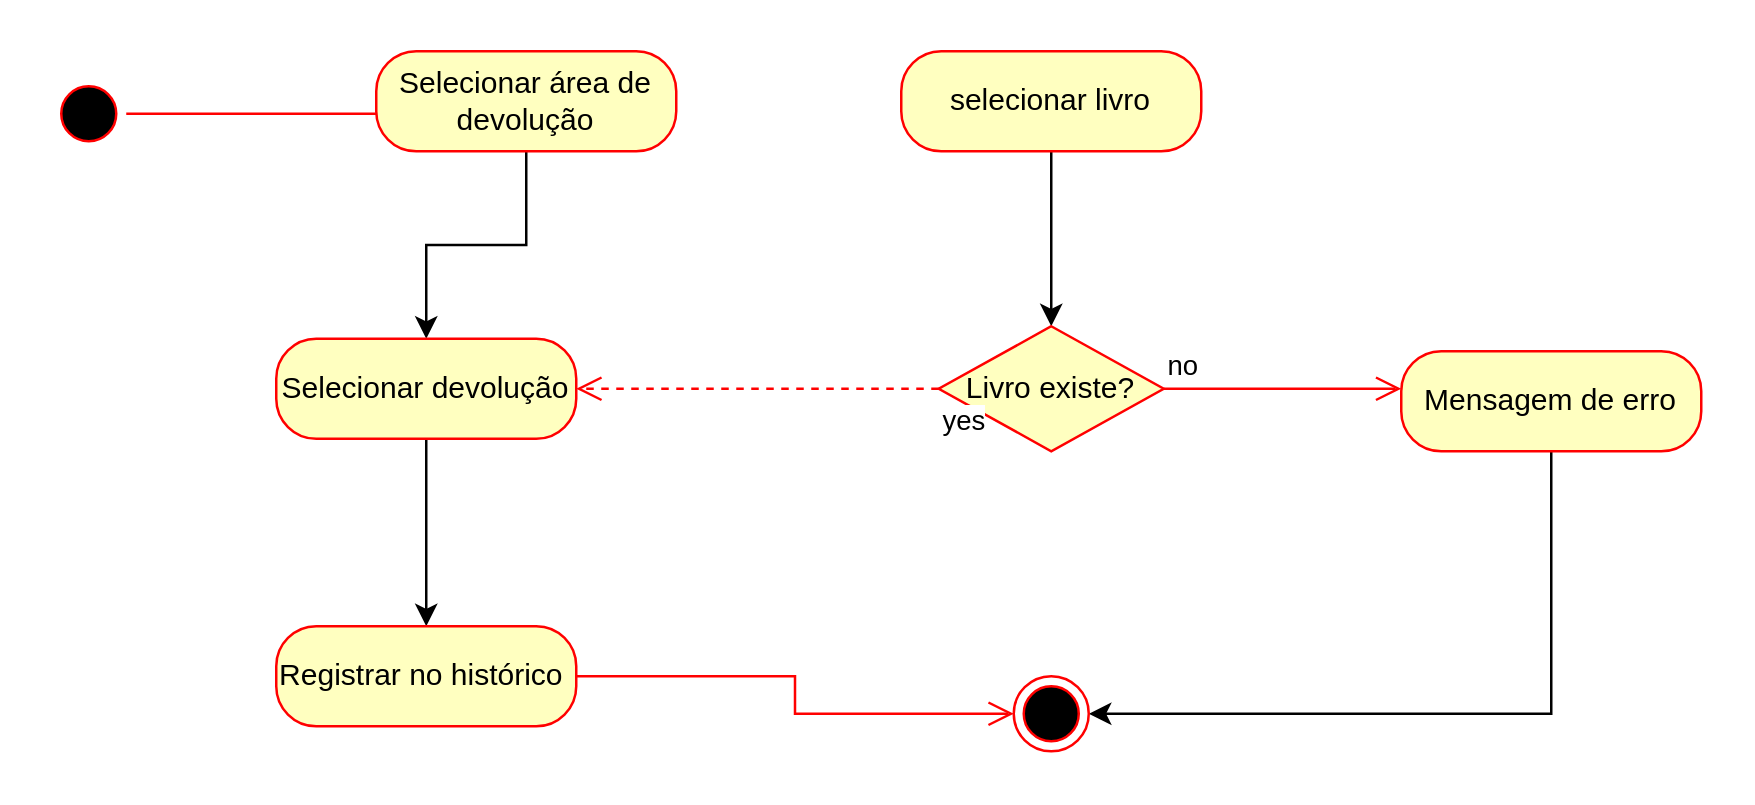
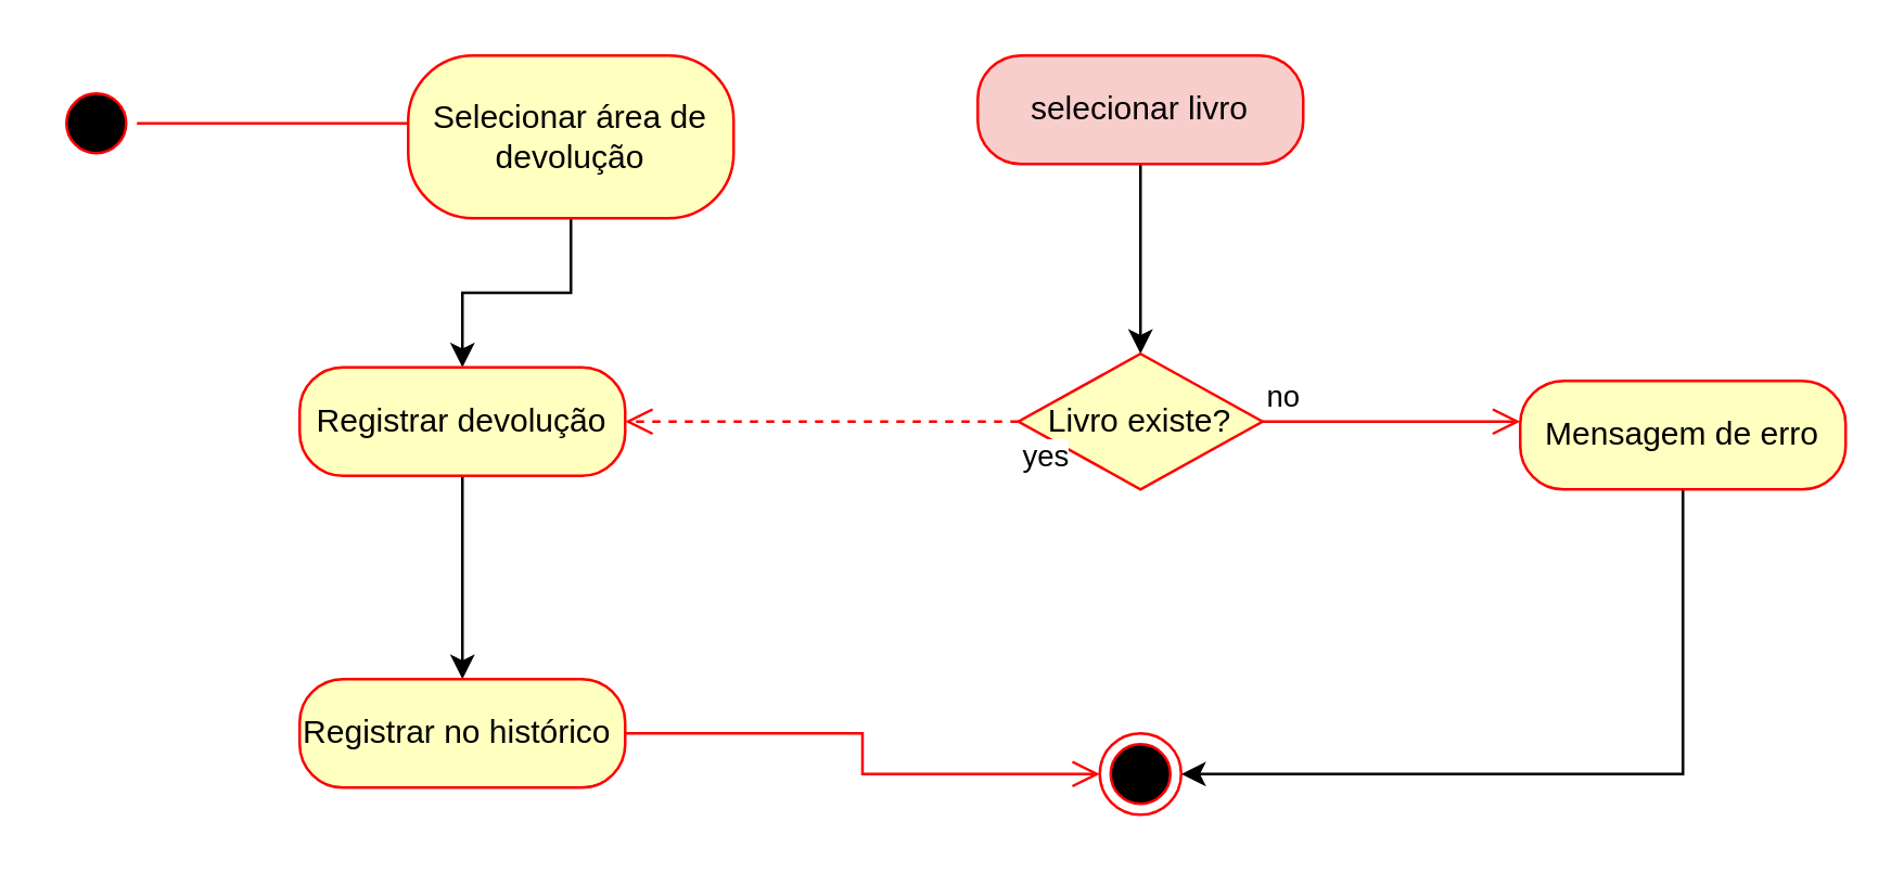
  <mxCell id="0" />
  <mxCell id="1" parent="0" />
  <mxCell id="2" value="" style="ellipse;html=1;shape=startState;fillColor=#000000;strokeColor=#ff0000;" vertex="1" parent="1"><mxGeometry x="20" y="30" width="30" height="30" as="geometry" /></mxCell>
  <mxCell id="3" value="" style="edgeStyle=orthogonalEdgeStyle;html=1;verticalAlign=bottom;endArrow=open;endSize=8;strokeColor=#ff0000;rounded=0;entryX=0.083;entryY=0.75;entryDx=0;entryDy=0;entryPerimeter=0;" edge="1" source="2" parent="1" target="5"><mxGeometry relative="1" as="geometry"><mxPoint x="35" y="120" as="targetPoint" /><Array as="points"><mxPoint x="160" y="45" /></Array></mxGeometry></mxCell>
  <mxCell id="4" style="edgeStyle=orthogonalEdgeStyle;rounded=0;orthogonalLoop=1;jettySize=auto;html=1;" edge="1" parent="1" source="5" target="14"><mxGeometry relative="1" as="geometry" /></mxCell>
- <mxCell id="5" value="Selecionar área de devolução" style="rounded=1;whiteSpace=wrap;html=1;arcSize=40;fontColor=#000000;fillColor=#ffffc0;strokeColor=#ff0000;" vertex="1" parent="1"><mxGeometry x="150" y="20" width="120" height="40" as="geometry" /></mxCell>
+ <mxCell id="5" value="Selecionar área de devolução" style="rounded=1;whiteSpace=wrap;html=1;arcSize=40;fontColor=#000000;fillColor=#ffffc0;strokeColor=#ff0000;" vertex="1" parent="1"><mxGeometry x="150" y="20" width="120" height="60" as="geometry" /></mxCell>
  <mxCell id="6" style="edgeStyle=orthogonalEdgeStyle;rounded=0;orthogonalLoop=1;jettySize=auto;html=1;entryX=0.5;entryY=0;entryDx=0;entryDy=0;" edge="1" parent="1" source="7" target="8"><mxGeometry relative="1" as="geometry" /></mxCell>
- <mxCell id="7" value="selecionar livro" style="rounded=1;whiteSpace=wrap;html=1;arcSize=40;fontColor=#000000;fillColor=#ffffc0;strokeColor=#ff0000;" vertex="1" parent="1"><mxGeometry x="360" y="20" width="120" height="40" as="geometry" /></mxCell>
+ <mxCell id="7" value="selecionar livro" style="rounded=1;whiteSpace=wrap;html=1;arcSize=40;fontColor=#000000;fillColor=#f8cecc;strokeColor=#ff0000;" vertex="1" parent="1"><mxGeometry x="360" y="20" width="120" height="40" as="geometry" /></mxCell>
  <mxCell id="8" value="Livro existe?" style="rhombus;whiteSpace=wrap;html=1;fontColor=#000000;fillColor=#ffffc0;strokeColor=#ff0000;" vertex="1" parent="1"><mxGeometry x="375" y="130" width="90" height="50" as="geometry" /></mxCell>
  <mxCell id="9" value="no" style="edgeStyle=orthogonalEdgeStyle;html=1;align=left;verticalAlign=bottom;endArrow=open;endSize=8;strokeColor=#ff0000;rounded=0;" edge="1" source="8" parent="1" target="12"><mxGeometry x="-1" relative="1" as="geometry"><mxPoint x="550" y="150" as="targetPoint" /><Array as="points"><mxPoint x="520" y="155" /><mxPoint x="520" y="155" /></Array></mxGeometry></mxCell>
  <mxCell id="10" value="yes" style="edgeStyle=orthogonalEdgeStyle;html=1;align=left;verticalAlign=top;endArrow=open;endSize=8;strokeColor=#ff0000;rounded=0;dashed=1;" edge="1" source="8" parent="1" target="14"><mxGeometry x="-1" relative="1" as="geometry"><mxPoint x="280" y="190" as="targetPoint" /></mxGeometry></mxCell>
  <mxCell id="11" style="edgeStyle=orthogonalEdgeStyle;rounded=0;orthogonalLoop=1;jettySize=auto;html=1;" edge="1" parent="1" source="12" target="17"><mxGeometry relative="1" as="geometry"><Array as="points"><mxPoint x="620" y="285" /></Array></mxGeometry></mxCell>
  <mxCell id="12" value="Mensagem de erro" style="rounded=1;whiteSpace=wrap;html=1;arcSize=40;fontColor=#000000;fillColor=#ffffc0;strokeColor=#ff0000;" vertex="1" parent="1"><mxGeometry x="560" y="140" width="120" height="40" as="geometry" /></mxCell>
  <mxCell id="13" style="edgeStyle=orthogonalEdgeStyle;rounded=0;orthogonalLoop=1;jettySize=auto;html=1;" edge="1" parent="1" source="14" target="15"><mxGeometry relative="1" as="geometry" /></mxCell>
- <mxCell id="14" value="Selecionar devolução" style="rounded=1;whiteSpace=wrap;html=1;arcSize=40;fontColor=#000000;fillColor=#ffffc0;strokeColor=#ff0000;" vertex="1" parent="1"><mxGeometry x="110" y="135" width="120" height="40" as="geometry" /></mxCell>
+ <mxCell id="14" value="Registrar devolução" style="rounded=1;whiteSpace=wrap;html=1;arcSize=40;fontColor=#000000;fillColor=#ffffc0;strokeColor=#ff0000;" vertex="1" parent="1"><mxGeometry x="110" y="135" width="120" height="40" as="geometry" /></mxCell>
  <mxCell id="15" value="Registrar no histórico&amp;nbsp;" style="rounded=1;whiteSpace=wrap;html=1;arcSize=40;fontColor=#000000;fillColor=#ffffc0;strokeColor=#ff0000;" vertex="1" parent="1"><mxGeometry x="110" y="250" width="120" height="40" as="geometry" /></mxCell>
  <mxCell id="16" value="" style="edgeStyle=orthogonalEdgeStyle;html=1;verticalAlign=bottom;endArrow=open;endSize=8;strokeColor=#ff0000;rounded=0;entryX=0;entryY=0.5;entryDx=0;entryDy=0;" edge="1" source="15" parent="1" target="17"><mxGeometry relative="1" as="geometry"><mxPoint x="210" y="350" as="targetPoint" /></mxGeometry></mxCell>
  <mxCell id="17" value="" style="ellipse;html=1;shape=endState;fillColor=#000000;strokeColor=#ff0000;" vertex="1" parent="1"><mxGeometry x="405" y="270" width="30" height="30" as="geometry" /></mxCell>
